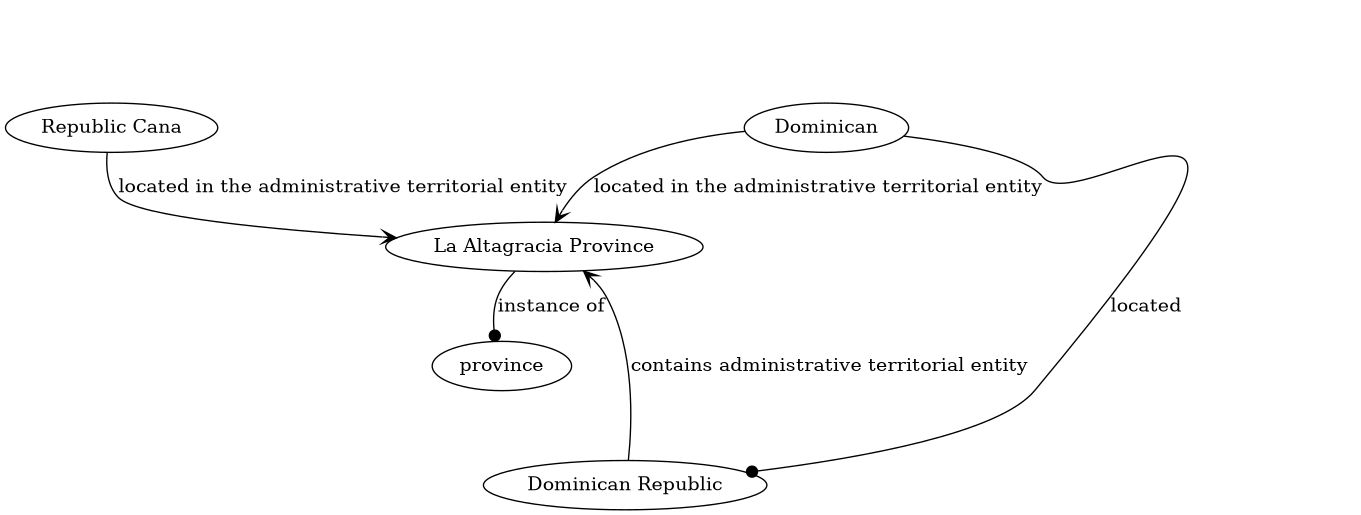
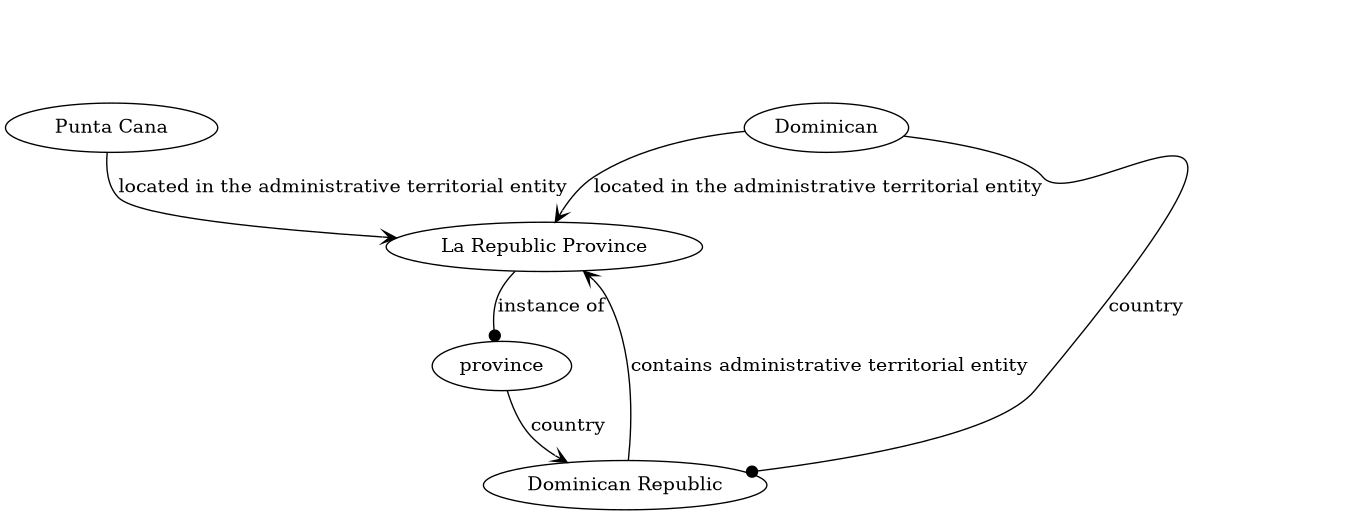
  strict digraph {
    edge [arrowhead=vee]
-   "Punta Cana" [label="Republic Cana"]
-   "La Altagracia Province"
+   "Punta Cana"
+   "La Altagracia Province" [label="La Republic Province"]
    province
    "Dominican Republic"
    n5 [label=Dominican]
    "Punta Cana" -> "La Altagracia Province" [label="located in the administrative territorial entity"]
    "La Altagracia Province" -> province [arrowhead=dot label="instance of"]
+   province -> "Dominican Republic" [label=country]
    "Dominican Republic" -> "La Altagracia Province" [label="contains administrative territorial entity"]
    n5 -> "La Altagracia Province" [label="located in the administrative territorial entity"]
-   n5 -> "Dominican Republic" [arrowhead=dot label=located]
+   n5 -> "Dominican Republic" [arrowhead=dot label=country]
  }
